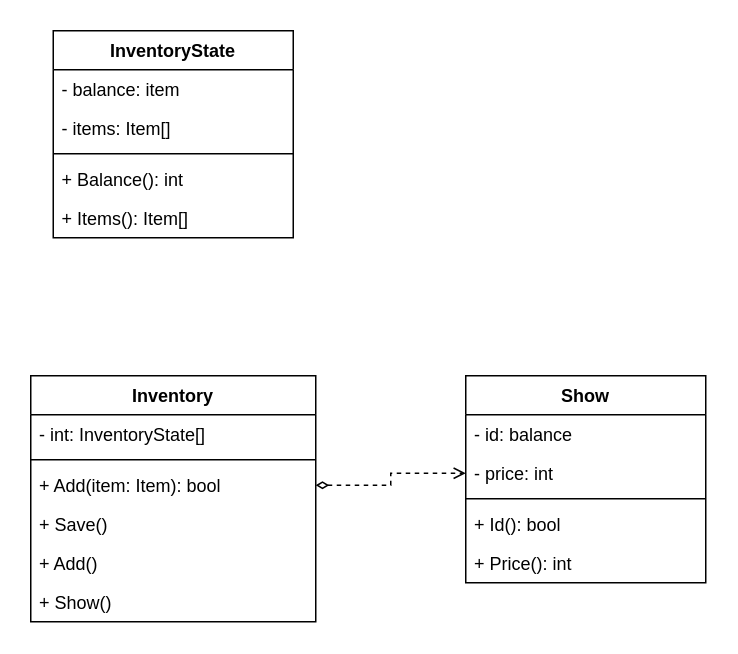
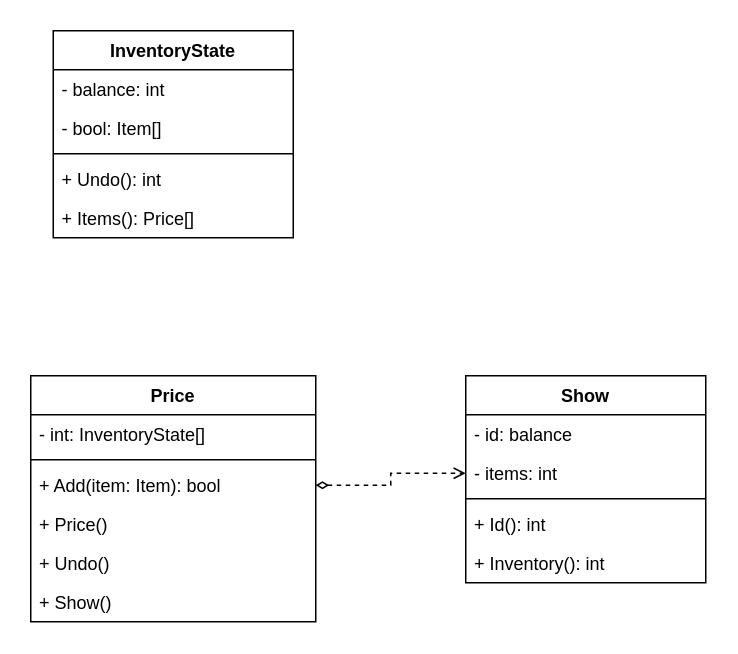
  <mxCell id="0" />
  <mxCell id="1" parent="0" />
- <mxCell id="2" value="Inventory" style="swimlane;fontStyle=1;align=center;verticalAlign=top;childLayout=stackLayout;horizontal=1;startSize=26;horizontalStack=0;resizeParent=1;resizeParentMax=0;resizeLast=0;collapsible=1;marginBottom=0;" vertex="1" parent="1"><mxGeometry x="20" y="250" width="190" height="164" as="geometry" /></mxCell>
+ <mxCell id="2" value="Price" style="swimlane;fontStyle=1;align=center;verticalAlign=top;childLayout=stackLayout;horizontal=1;startSize=26;horizontalStack=0;resizeParent=1;resizeParentMax=0;resizeLast=0;collapsible=1;marginBottom=0;" vertex="1" parent="1"><mxGeometry x="20" y="250" width="190" height="164" as="geometry" /></mxCell>
  <mxCell id="3" value="- int: InventoryState[]" style="text;strokeColor=none;fillColor=none;align=left;verticalAlign=top;spacingLeft=4;spacingRight=4;overflow=hidden;rotatable=0;points=[[0,0.5],[1,0.5]];portConstraint=eastwest;" vertex="1" parent="2"><mxGeometry y="26" width="190" height="26" as="geometry" /></mxCell>
  <mxCell id="4" value="" style="line;strokeWidth=1;fillColor=none;align=left;verticalAlign=middle;spacingTop=-1;spacingLeft=3;spacingRight=3;rotatable=0;labelPosition=right;points=[];portConstraint=eastwest;strokeColor=inherit;" vertex="1" parent="2"><mxGeometry y="52" width="190" height="8" as="geometry" /></mxCell>
  <mxCell id="5" value="+ Add(item: Item): bool" style="text;strokeColor=none;fillColor=none;align=left;verticalAlign=top;spacingLeft=4;spacingRight=4;overflow=hidden;rotatable=0;points=[[0,0.5],[1,0.5]];portConstraint=eastwest;" vertex="1" parent="2"><mxGeometry y="60" width="190" height="26" as="geometry" /></mxCell>
- <mxCell id="6" value="+ Save()" style="text;strokeColor=none;fillColor=none;align=left;verticalAlign=top;spacingLeft=4;spacingRight=4;overflow=hidden;rotatable=0;points=[[0,0.5],[1,0.5]];portConstraint=eastwest;" vertex="1" parent="2"><mxGeometry y="86" width="190" height="26" as="geometry" /></mxCell>
- <mxCell id="7" value="+ Add()" style="text;strokeColor=none;fillColor=none;align=left;verticalAlign=top;spacingLeft=4;spacingRight=4;overflow=hidden;rotatable=0;points=[[0,0.5],[1,0.5]];portConstraint=eastwest;" vertex="1" parent="2"><mxGeometry y="112" width="190" height="26" as="geometry" /></mxCell>
+ <mxCell id="6" value="+ Price()" style="text;strokeColor=none;fillColor=none;align=left;verticalAlign=top;spacingLeft=4;spacingRight=4;overflow=hidden;rotatable=0;points=[[0,0.5],[1,0.5]];portConstraint=eastwest;" vertex="1" parent="2"><mxGeometry y="86" width="190" height="26" as="geometry" /></mxCell>
+ <mxCell id="7" value="+ Undo()" style="text;strokeColor=none;fillColor=none;align=left;verticalAlign=top;spacingLeft=4;spacingRight=4;overflow=hidden;rotatable=0;points=[[0,0.5],[1,0.5]];portConstraint=eastwest;" vertex="1" parent="2"><mxGeometry y="112" width="190" height="26" as="geometry" /></mxCell>
  <mxCell id="8" value="+ Show()" style="text;strokeColor=none;fillColor=none;align=left;verticalAlign=top;spacingLeft=4;spacingRight=4;overflow=hidden;rotatable=0;points=[[0,0.5],[1,0.5]];portConstraint=eastwest;" vertex="1" parent="2"><mxGeometry y="138" width="190" height="26" as="geometry" /></mxCell>
  <mxCell id="9" value="InventoryState" style="swimlane;fontStyle=1;align=center;verticalAlign=top;childLayout=stackLayout;horizontal=1;startSize=26;horizontalStack=0;resizeParent=1;resizeParentMax=0;resizeLast=0;collapsible=1;marginBottom=0;" vertex="1" parent="1"><mxGeometry x="35" y="20" width="160" height="138" as="geometry" /></mxCell>
- <mxCell id="10" value="- balance: item" style="text;strokeColor=none;fillColor=none;align=left;verticalAlign=top;spacingLeft=4;spacingRight=4;overflow=hidden;rotatable=0;points=[[0,0.5],[1,0.5]];portConstraint=eastwest;" vertex="1" parent="9"><mxGeometry y="26" width="160" height="26" as="geometry" /></mxCell>
- <mxCell id="11" value="- items: Item[]" style="text;strokeColor=none;fillColor=none;align=left;verticalAlign=top;spacingLeft=4;spacingRight=4;overflow=hidden;rotatable=0;points=[[0,0.5],[1,0.5]];portConstraint=eastwest;" vertex="1" parent="9"><mxGeometry y="52" width="160" height="26" as="geometry" /></mxCell>
+ <mxCell id="10" value="- balance: int" style="text;strokeColor=none;fillColor=none;align=left;verticalAlign=top;spacingLeft=4;spacingRight=4;overflow=hidden;rotatable=0;points=[[0,0.5],[1,0.5]];portConstraint=eastwest;" vertex="1" parent="9"><mxGeometry y="26" width="160" height="26" as="geometry" /></mxCell>
+ <mxCell id="11" value="- bool: Item[]" style="text;strokeColor=none;fillColor=none;align=left;verticalAlign=top;spacingLeft=4;spacingRight=4;overflow=hidden;rotatable=0;points=[[0,0.5],[1,0.5]];portConstraint=eastwest;" vertex="1" parent="9"><mxGeometry y="52" width="160" height="26" as="geometry" /></mxCell>
  <mxCell id="12" value="" style="line;strokeWidth=1;fillColor=none;align=left;verticalAlign=middle;spacingTop=-1;spacingLeft=3;spacingRight=3;rotatable=0;labelPosition=right;points=[];portConstraint=eastwest;strokeColor=inherit;" vertex="1" parent="9"><mxGeometry y="78" width="160" height="8" as="geometry" /></mxCell>
- <mxCell id="13" value="+ Balance(): int" style="text;strokeColor=none;fillColor=none;align=left;verticalAlign=top;spacingLeft=4;spacingRight=4;overflow=hidden;rotatable=0;points=[[0,0.5],[1,0.5]];portConstraint=eastwest;" vertex="1" parent="9"><mxGeometry y="86" width="160" height="26" as="geometry" /></mxCell>
- <mxCell id="14" value="+ Items(): Item[]" style="text;strokeColor=none;fillColor=none;align=left;verticalAlign=top;spacingLeft=4;spacingRight=4;overflow=hidden;rotatable=0;points=[[0,0.5],[1,0.5]];portConstraint=eastwest;" vertex="1" parent="9"><mxGeometry y="112" width="160" height="26" as="geometry" /></mxCell>
+ <mxCell id="13" value="+ Undo(): int" style="text;strokeColor=none;fillColor=none;align=left;verticalAlign=top;spacingLeft=4;spacingRight=4;overflow=hidden;rotatable=0;points=[[0,0.5],[1,0.5]];portConstraint=eastwest;" vertex="1" parent="9"><mxGeometry y="86" width="160" height="26" as="geometry" /></mxCell>
+ <mxCell id="14" value="+ Items(): Price[]" style="text;strokeColor=none;fillColor=none;align=left;verticalAlign=top;spacingLeft=4;spacingRight=4;overflow=hidden;rotatable=0;points=[[0,0.5],[1,0.5]];portConstraint=eastwest;" vertex="1" parent="9"><mxGeometry y="112" width="160" height="26" as="geometry" /></mxCell>
  <mxCell id="15" value="Show" style="swimlane;fontStyle=1;align=center;verticalAlign=top;childLayout=stackLayout;horizontal=1;startSize=26;horizontalStack=0;resizeParent=1;resizeParentMax=0;resizeLast=0;collapsible=1;marginBottom=0;" vertex="1" parent="1"><mxGeometry x="310" y="250" width="160" height="138" as="geometry" /></mxCell>
  <mxCell id="16" value="- id: balance" style="text;strokeColor=none;fillColor=none;align=left;verticalAlign=top;spacingLeft=4;spacingRight=4;overflow=hidden;rotatable=0;points=[[0,0.5],[1,0.5]];portConstraint=eastwest;" vertex="1" parent="15"><mxGeometry y="26" width="160" height="26" as="geometry" /></mxCell>
- <mxCell id="17" value="- price: int" style="text;strokeColor=none;fillColor=none;align=left;verticalAlign=top;spacingLeft=4;spacingRight=4;overflow=hidden;rotatable=0;points=[[0,0.5],[1,0.5]];portConstraint=eastwest;" vertex="1" parent="15"><mxGeometry y="52" width="160" height="26" as="geometry" /></mxCell>
+ <mxCell id="17" value="- items: int" style="text;strokeColor=none;fillColor=none;align=left;verticalAlign=top;spacingLeft=4;spacingRight=4;overflow=hidden;rotatable=0;points=[[0,0.5],[1,0.5]];portConstraint=eastwest;" vertex="1" parent="15"><mxGeometry y="52" width="160" height="26" as="geometry" /></mxCell>
  <mxCell id="18" value="" style="line;strokeWidth=1;fillColor=none;align=left;verticalAlign=middle;spacingTop=-1;spacingLeft=3;spacingRight=3;rotatable=0;labelPosition=right;points=[];portConstraint=eastwest;strokeColor=inherit;" vertex="1" parent="15"><mxGeometry y="78" width="160" height="8" as="geometry" /></mxCell>
- <mxCell id="19" value="+ Id(): bool" style="text;strokeColor=none;fillColor=none;align=left;verticalAlign=top;spacingLeft=4;spacingRight=4;overflow=hidden;rotatable=0;points=[[0,0.5],[1,0.5]];portConstraint=eastwest;" vertex="1" parent="15"><mxGeometry y="86" width="160" height="26" as="geometry" /></mxCell>
- <mxCell id="20" value="+ Price(): int" style="text;strokeColor=none;fillColor=none;align=left;verticalAlign=top;spacingLeft=4;spacingRight=4;overflow=hidden;rotatable=0;points=[[0,0.5],[1,0.5]];portConstraint=eastwest;" vertex="1" parent="15"><mxGeometry y="112" width="160" height="26" as="geometry" /></mxCell>
+ <mxCell id="19" value="+ Id(): int" style="text;strokeColor=none;fillColor=none;align=left;verticalAlign=top;spacingLeft=4;spacingRight=4;overflow=hidden;rotatable=0;points=[[0,0.5],[1,0.5]];portConstraint=eastwest;" vertex="1" parent="15"><mxGeometry y="86" width="160" height="26" as="geometry" /></mxCell>
+ <mxCell id="20" value="+ Inventory(): int" style="text;strokeColor=none;fillColor=none;align=left;verticalAlign=top;spacingLeft=4;spacingRight=4;overflow=hidden;rotatable=0;points=[[0,0.5],[1,0.5]];portConstraint=eastwest;" vertex="1" parent="15"><mxGeometry y="112" width="160" height="26" as="geometry" /></mxCell>
  <mxCell id="21" style="edgeStyle=orthogonalEdgeStyle;rounded=0;orthogonalLoop=1;jettySize=auto;html=1;exitX=1;exitY=0.5;exitDx=0;exitDy=0;entryX=0;entryY=0.5;entryDx=0;entryDy=0;startArrow=diamondThin;startFill=0;endArrow=open;endFill=0;dashed=1;" edge="1" parent="1" source="5" target="17"><mxGeometry relative="1" as="geometry" /></mxCell>
